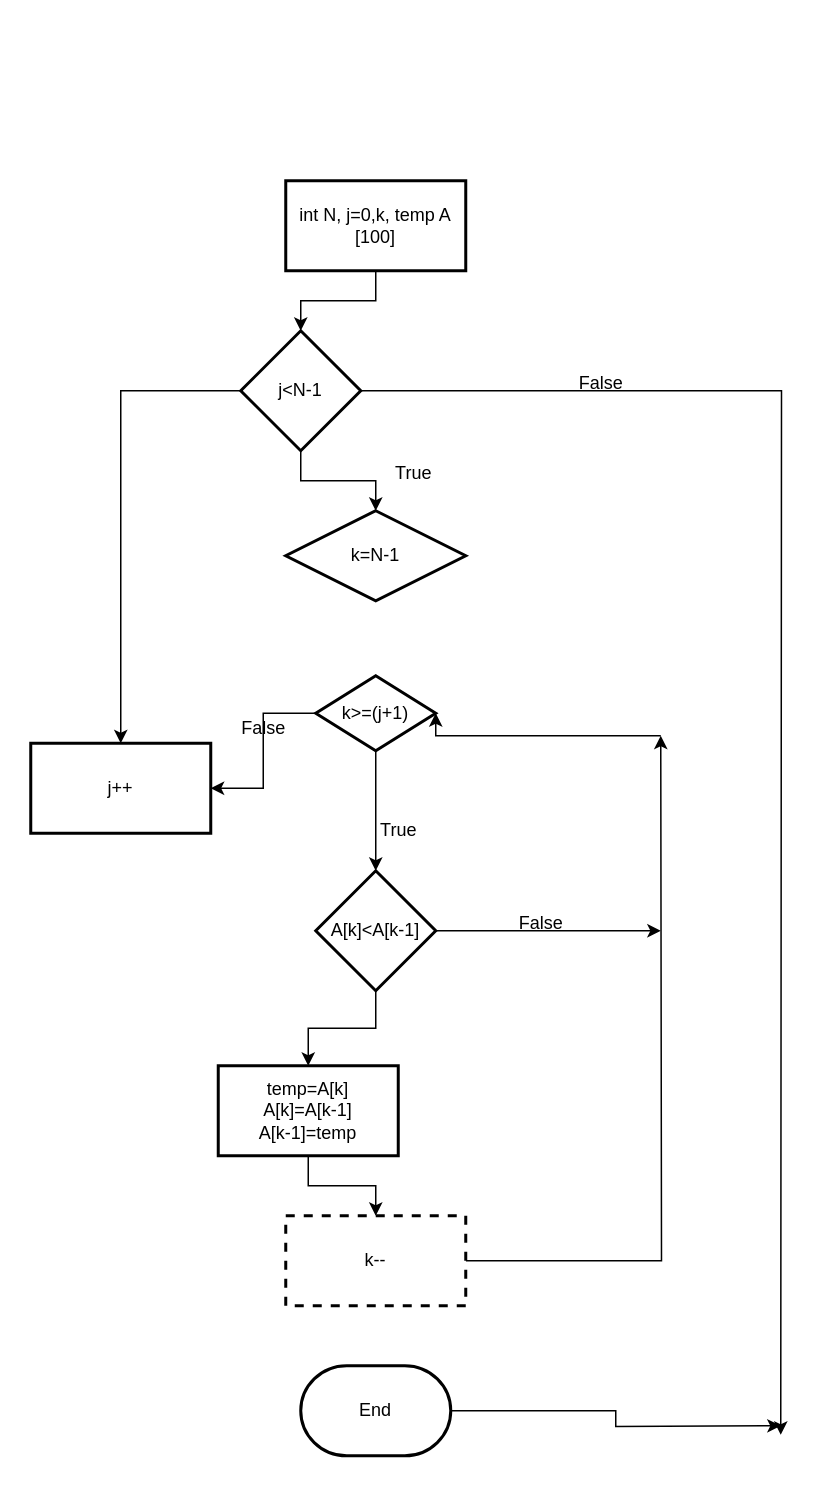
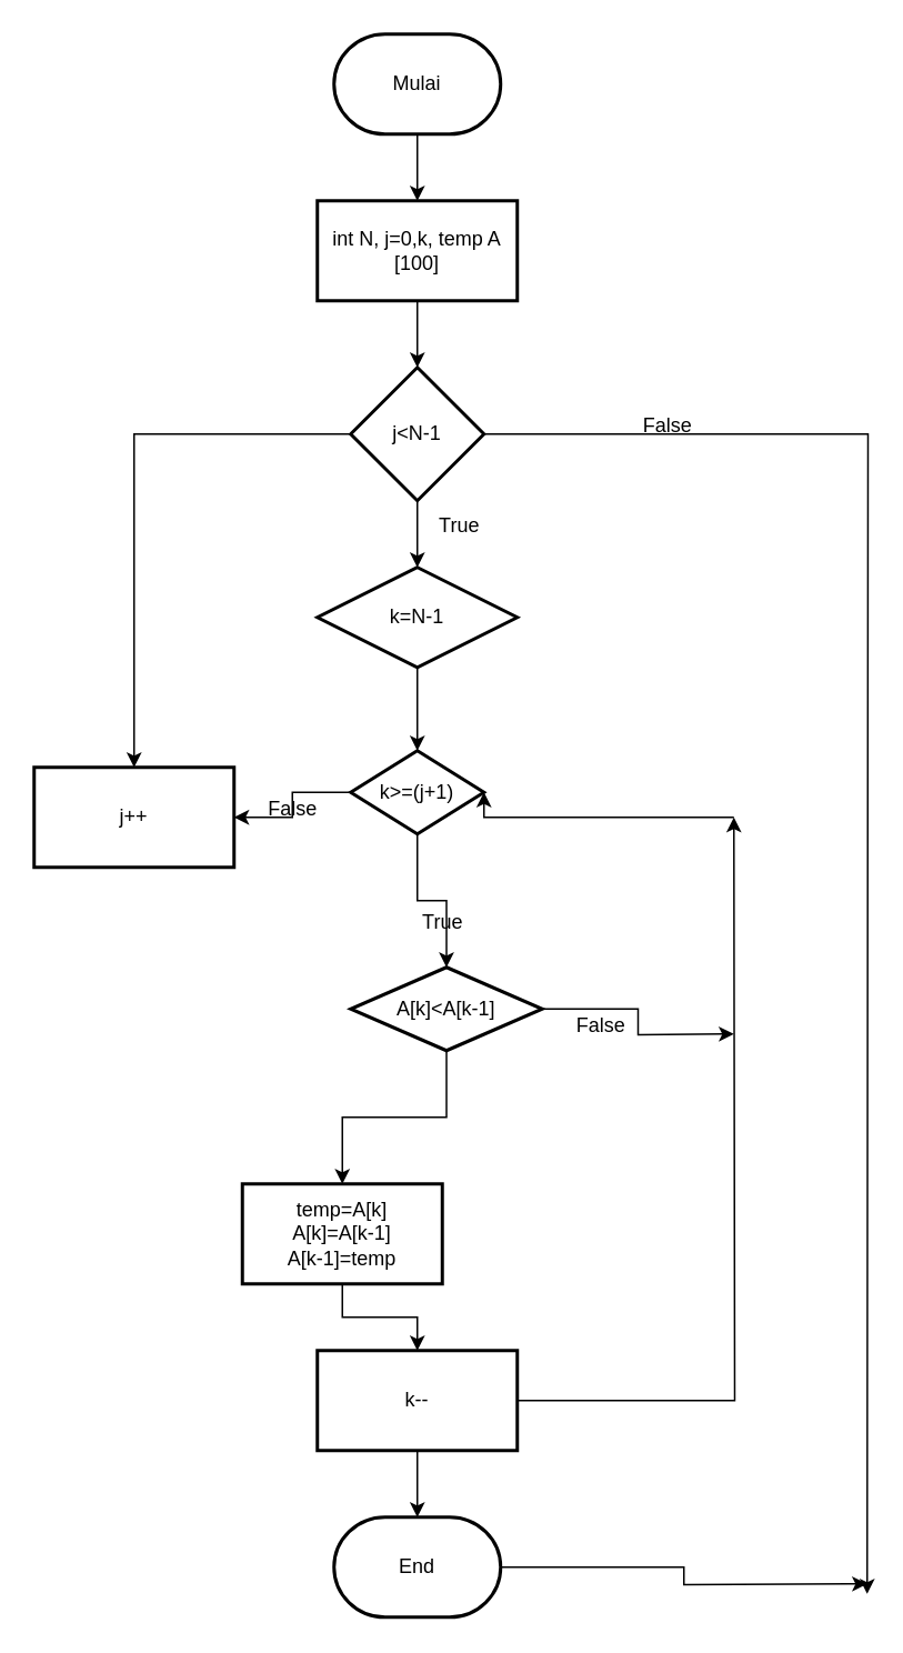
  <mxCell id="0" />
  <mxCell id="1" parent="0" />
+ <mxCell id="2" value="" style="edgeStyle=orthogonalEdgeStyle;rounded=0;orthogonalLoop=1;jettySize=auto;html=1;" edge="1" parent="1" source="3" target="5"><mxGeometry relative="1" as="geometry" /></mxCell>
+ <mxCell id="3" value="Mulai" style="strokeWidth=2;html=1;shape=mxgraph.flowchart.terminator;whiteSpace=wrap;" vertex="1" parent="1"><mxGeometry x="200" y="20" width="100" height="60" as="geometry" /></mxCell>
  <mxCell id="4" value="" style="edgeStyle=orthogonalEdgeStyle;rounded=0;orthogonalLoop=1;jettySize=auto;html=1;" edge="1" parent="1" source="5" target="9"><mxGeometry relative="1" as="geometry" /></mxCell>
  <mxCell id="5" value="int N, j=0,k, temp A [100]" style="whiteSpace=wrap;html=1;strokeWidth=2;" vertex="1" parent="1"><mxGeometry x="190" y="120" width="120" height="60" as="geometry" /></mxCell>
  <mxCell id="6" value="" style="edgeStyle=orthogonalEdgeStyle;rounded=0;orthogonalLoop=1;jettySize=auto;html=1;" edge="1" parent="1" source="9" target="11"><mxGeometry relative="1" as="geometry" /></mxCell>
  <mxCell id="7" style="edgeStyle=orthogonalEdgeStyle;rounded=0;orthogonalLoop=1;jettySize=auto;html=1;" edge="1" parent="1" source="9" target="18"><mxGeometry relative="1" as="geometry" /></mxCell>
  <mxCell id="8" style="edgeStyle=orthogonalEdgeStyle;rounded=0;orthogonalLoop=1;jettySize=auto;html=1;" edge="1" parent="1" source="9"><mxGeometry relative="1" as="geometry"><mxPoint x="520" y="956" as="targetPoint" /></mxGeometry></mxCell>
- <mxCell id="9" value="j&amp;lt;N-1" style="rhombus;whiteSpace=wrap;html=1;strokeWidth=2;" vertex="1" parent="1"><mxGeometry x="160" y="220" width="80" height="80" as="geometry" /></mxCell>
+ <mxCell id="9" value="j&amp;lt;N-1" style="rhombus;whiteSpace=wrap;html=1;strokeWidth=2;" vertex="1" parent="1"><mxGeometry x="210" y="220" width="80" height="80" as="geometry" /></mxCell>
+ <mxCell id="10" value="" style="edgeStyle=orthogonalEdgeStyle;rounded=0;orthogonalLoop=1;jettySize=auto;html=1;" edge="1" parent="1" source="11" target="14"><mxGeometry relative="1" as="geometry" /></mxCell>
  <mxCell id="11" value="k=N-1" style="rhombus;whiteSpace=wrap;html=1;strokeWidth=2;" vertex="1" parent="1"><mxGeometry x="190" y="340" width="120" height="60" as="geometry" /></mxCell>
  <mxCell id="12" value="" style="edgeStyle=orthogonalEdgeStyle;rounded=0;orthogonalLoop=1;jettySize=auto;html=1;" edge="1" parent="1" source="14" target="17"><mxGeometry relative="1" as="geometry" /></mxCell>
  <mxCell id="13" style="edgeStyle=orthogonalEdgeStyle;rounded=0;orthogonalLoop=1;jettySize=auto;html=1;entryX=1;entryY=0.5;entryDx=0;entryDy=0;" edge="1" parent="1" source="14" target="18"><mxGeometry relative="1" as="geometry" /></mxCell>
  <mxCell id="14" value="k&amp;gt;=(j+1)" style="rhombus;whiteSpace=wrap;html=1;strokeWidth=2;" vertex="1" parent="1"><mxGeometry x="210" y="450" width="80" height="50" as="geometry" /></mxCell>
  <mxCell id="15" value="" style="edgeStyle=orthogonalEdgeStyle;rounded=0;orthogonalLoop=1;jettySize=auto;html=1;" edge="1" parent="1" source="17" target="20"><mxGeometry relative="1" as="geometry" /></mxCell>
  <mxCell id="16" style="edgeStyle=orthogonalEdgeStyle;rounded=0;orthogonalLoop=1;jettySize=auto;html=1;" edge="1" parent="1" source="17"><mxGeometry relative="1" as="geometry"><mxPoint x="440" y="620" as="targetPoint" /></mxGeometry></mxCell>
- <mxCell id="17" value="A[k]&amp;lt;A[k-1]" style="rhombus;whiteSpace=wrap;html=1;strokeWidth=2;" vertex="1" parent="1"><mxGeometry x="210" y="580" width="80" height="80" as="geometry" /></mxCell>
- <mxCell id="18" value="j++" style="whiteSpace=wrap;html=1;strokeWidth=2;" vertex="1" parent="1"><mxGeometry x="20" y="495" width="120" height="60" as="geometry" /></mxCell>
+ <mxCell id="17" value="A[k]&amp;lt;A[k-1]" style="rhombus;whiteSpace=wrap;html=1;strokeWidth=2;" vertex="1" parent="1"><mxGeometry x="210" y="580" width="115" height="50" as="geometry" /></mxCell>
+ <mxCell id="18" value="j++" style="whiteSpace=wrap;html=1;strokeWidth=2;" vertex="1" parent="1"><mxGeometry x="20" y="460" width="120" height="60" as="geometry" /></mxCell>
  <mxCell id="19" value="" style="edgeStyle=orthogonalEdgeStyle;rounded=0;orthogonalLoop=1;jettySize=auto;html=1;" edge="1" parent="1" source="20" target="22"><mxGeometry relative="1" as="geometry" /></mxCell>
  <mxCell id="20" value="temp=A[k]&lt;br&gt;A[k]=A[k-1]&lt;br&gt;A[k-1]=temp" style="whiteSpace=wrap;html=1;strokeWidth=2;" vertex="1" parent="1"><mxGeometry x="145" y="710" width="120" height="60" as="geometry" /></mxCell>
  <mxCell id="21" style="edgeStyle=orthogonalEdgeStyle;rounded=0;orthogonalLoop=1;jettySize=auto;html=1;" edge="1" parent="1" source="22"><mxGeometry relative="1" as="geometry"><mxPoint x="440" y="490" as="targetPoint" /></mxGeometry></mxCell>
- <mxCell id="22" value="k--" style="whiteSpace=wrap;html=1;strokeWidth=2;dashed=1;" vertex="1" parent="1"><mxGeometry x="190" y="810" width="120" height="60" as="geometry" /></mxCell>
+ <mxCell id="22" value="k--" style="whiteSpace=wrap;html=1;strokeWidth=2;" vertex="1" parent="1"><mxGeometry x="190" y="810" width="120" height="60" as="geometry" /></mxCell>
  <mxCell id="23" style="edgeStyle=orthogonalEdgeStyle;rounded=0;orthogonalLoop=1;jettySize=auto;html=1;entryX=1;entryY=0.5;entryDx=0;entryDy=0;" edge="1" parent="1" target="14"><mxGeometry relative="1" as="geometry"><mxPoint x="440" y="490" as="sourcePoint" /><mxPoint x="470" y="505" as="targetPoint" /><Array as="points"><mxPoint x="300" y="490" /><mxPoint x="300" y="490" /></Array></mxGeometry></mxCell>
  <mxCell id="24" value="True" style="text;html=1;align=center;verticalAlign=middle;resizable=0;points=[];autosize=1;strokeColor=none;fillColor=none;" vertex="1" parent="1"><mxGeometry x="250" y="300" width="50" height="30" as="geometry" /></mxCell>
  <mxCell id="25" value="False" style="text;html=1;align=center;verticalAlign=middle;resizable=0;points=[];autosize=1;strokeColor=none;fillColor=none;" vertex="1" parent="1"><mxGeometry x="150" y="470" width="50" height="30" as="geometry" /></mxCell>
  <mxCell id="26" value="False" style="text;html=1;align=center;verticalAlign=middle;resizable=0;points=[];autosize=1;strokeColor=none;fillColor=none;" vertex="1" parent="1"><mxGeometry x="335" y="600" width="50" height="30" as="geometry" /></mxCell>
  <mxCell id="27" value="True" style="text;html=1;align=center;verticalAlign=middle;resizable=0;points=[];autosize=1;strokeColor=none;fillColor=none;" vertex="1" parent="1"><mxGeometry x="240" y="538" width="50" height="30" as="geometry" /></mxCell>
  <mxCell id="28" style="edgeStyle=orthogonalEdgeStyle;rounded=0;orthogonalLoop=1;jettySize=auto;html=1;" edge="1" parent="1" source="29"><mxGeometry relative="1" as="geometry"><mxPoint x="520" y="950" as="targetPoint" /></mxGeometry></mxCell>
  <mxCell id="29" value="End" style="strokeWidth=2;html=1;shape=mxgraph.flowchart.terminator;whiteSpace=wrap;" vertex="1" parent="1"><mxGeometry x="200" y="910" width="100" height="60" as="geometry" /></mxCell>
+ <mxCell id="30" style="edgeStyle=orthogonalEdgeStyle;rounded=0;orthogonalLoop=1;jettySize=auto;html=1;entryX=0.5;entryY=0;entryDx=0;entryDy=0;entryPerimeter=0;" edge="1" parent="1" source="22" target="29"><mxGeometry relative="1" as="geometry" /></mxCell>
  <mxCell id="31" value="False" style="text;html=1;align=center;verticalAlign=middle;resizable=0;points=[];autosize=1;strokeColor=none;fillColor=none;" vertex="1" parent="1"><mxGeometry x="375" y="240" width="50" height="30" as="geometry" /></mxCell>
